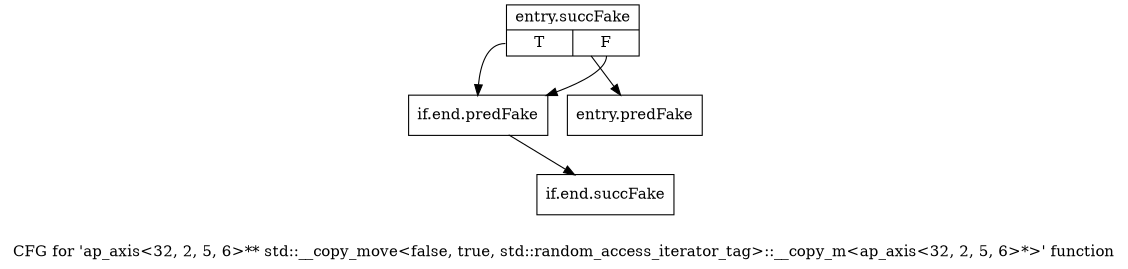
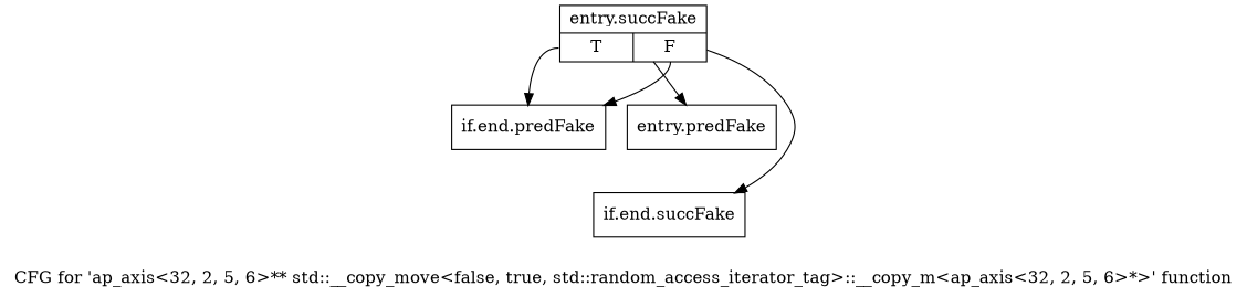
  digraph {
    label="CFG for 'ap_axis\<32, 2, 5, 6\>** std::__copy_move\<false, true, std::random_access_iterator_tag\>::__copy_m\<ap_axis\<32, 2, 5, 6\>*\>' function"
    node [shape=record filename="/proj/xbuilds/2019.2_0801_1/installs/lin64/Vivado/HEAD/tps/lnx64/gcc-6.2.0/lib/gcc/x86_64-pc-linux-gnu/6.2.0/../../../../include/c++/6.2.0/bits/stl_algobase.h" linenumber=369]
    edge [filename="/proj/xbuilds/2019.2_0801_1/installs/lin64/Vivado/HEAD/tps/lnx64/gcc-6.2.0/lib/gcc/x86_64-pc-linux-gnu/6.2.0/../../../../include/c++/6.2.0/bits/stl_algobase.h"]
    n1 [label="{entry.predFake}" filename="" linenumber=""]
    n2 [label="{entry.succFake|{<s0>T|<s1>F}}" linenumber=367]
    n3 [label="{if.end.predFake}"]
    n4 [label="{if.end.succFake}"]
    n2 -> n1
    n2 -> n3 [tailport=s0]
    n2 -> n3 [tailport=s1 filename=""]
-   n3 -> n4
+   n2 -> n4
  }
